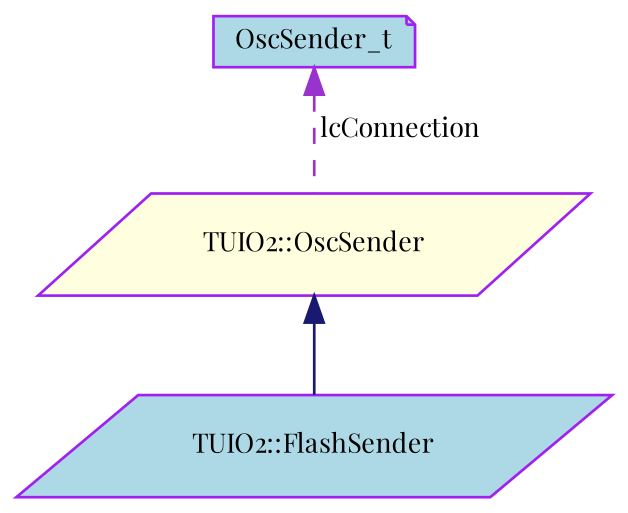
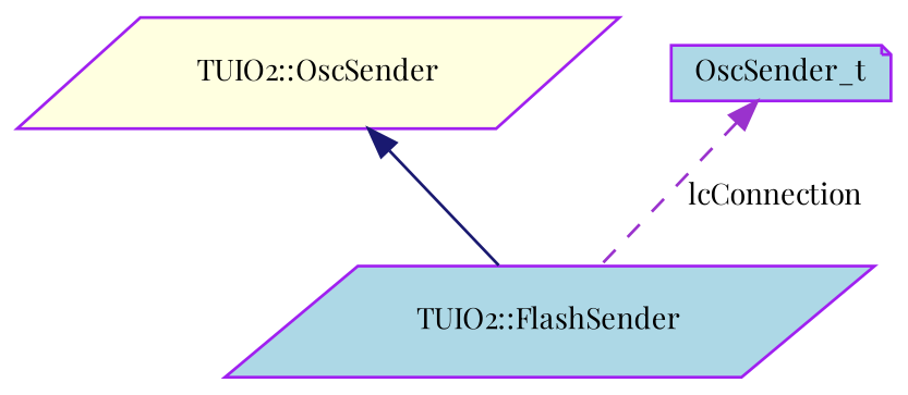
  digraph {
    fontname="Playfair Display"
    node [color=purple fillcolor=lightblue fontname="Playfair Display" fontsize=10 shape=parallelogram style=filled]
    edge [dir=back fontname="Playfair Display" fontsize=10 labelfontname=Helvetica labelfontsize=10]
    n1 [fontcolor=black height=0.2 label="TUIO2::FlashSender" width=0.4]
    n2 [fillcolor=lightyellow height=0.2 label="TUIO2::OscSender" width=0.4]
    n3 [height=0.2 label=OscSender_t shape=note width=0.4]
    n2 -> n1 [color=midnightblue style=solid]
-   n3 -> n2 [color=darkorchid3 label=" lcConnection" style=dashed]
+   n3 -> n1 [color=darkorchid3 label=" lcConnection" style=dashed]
  }
